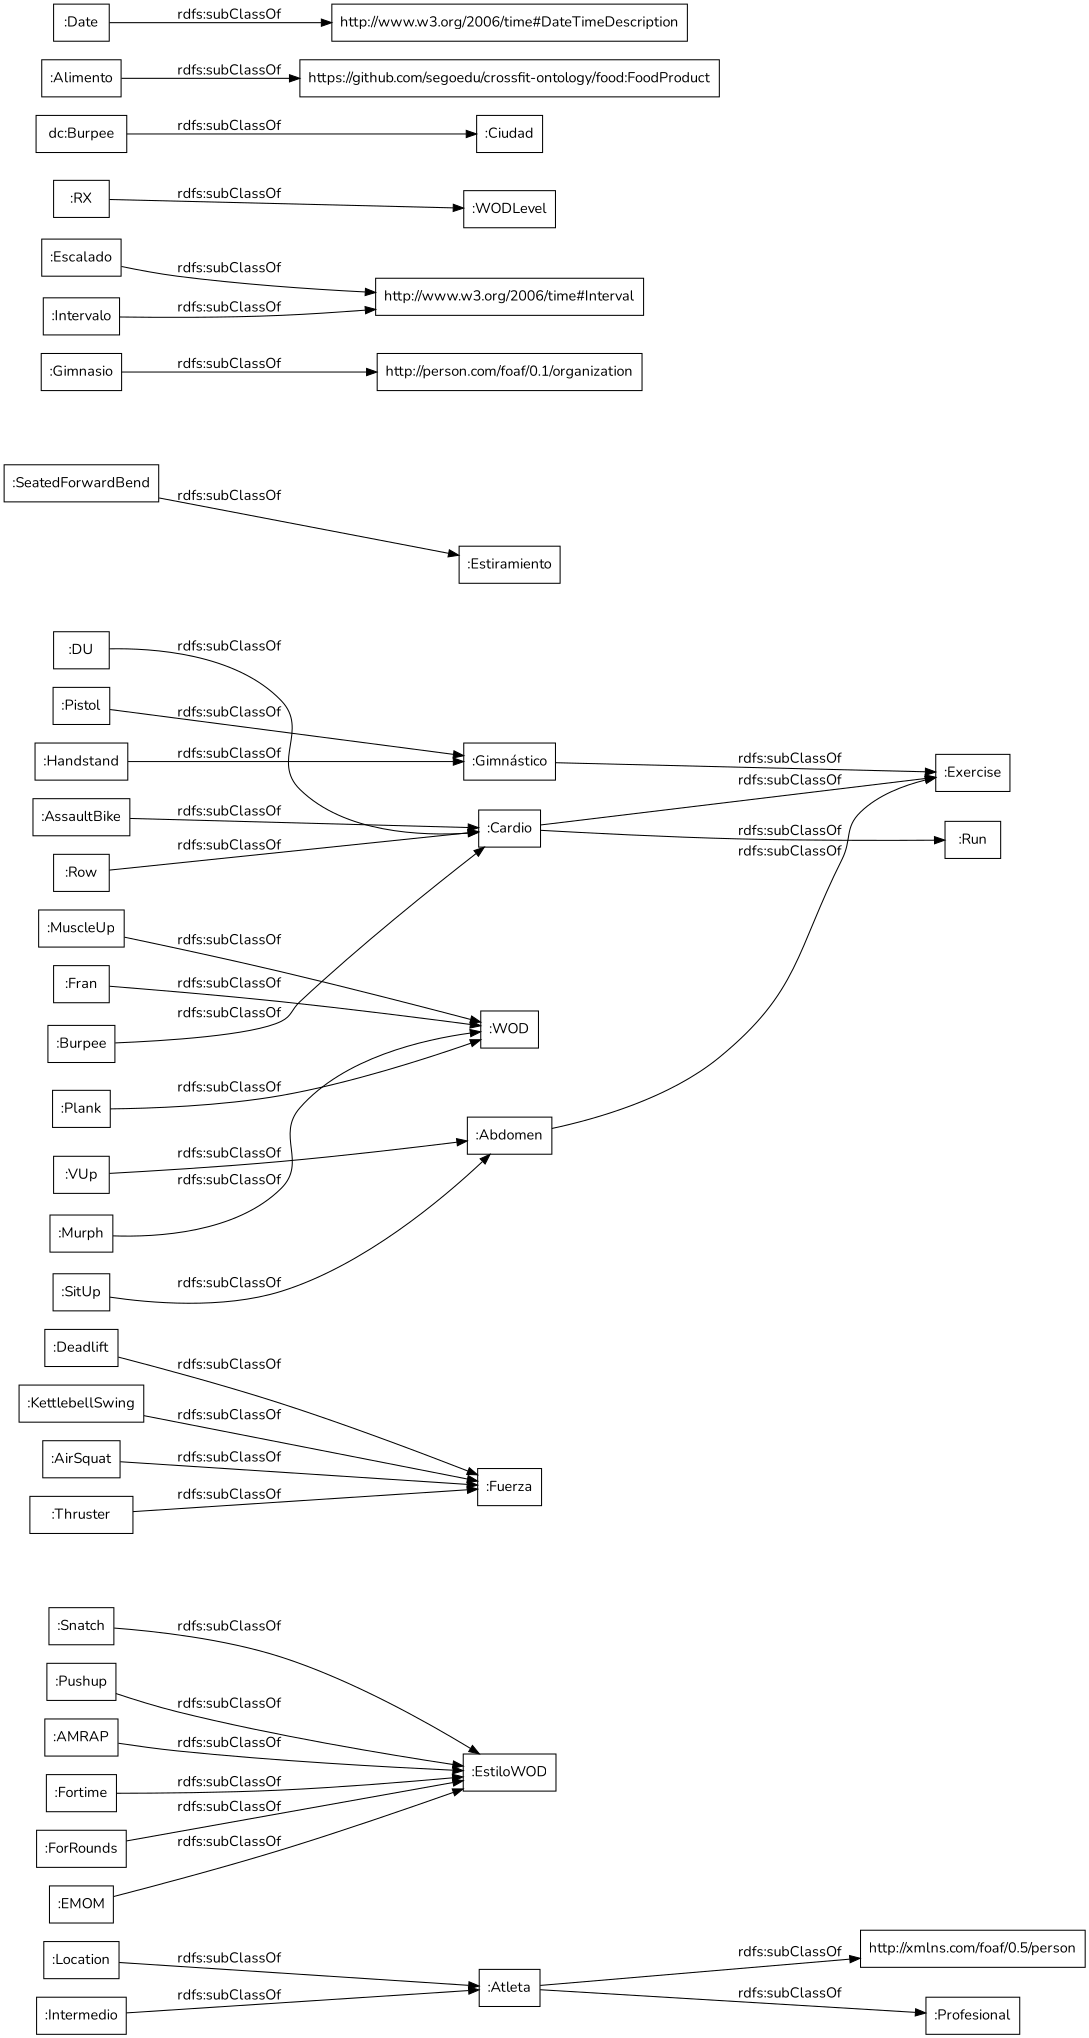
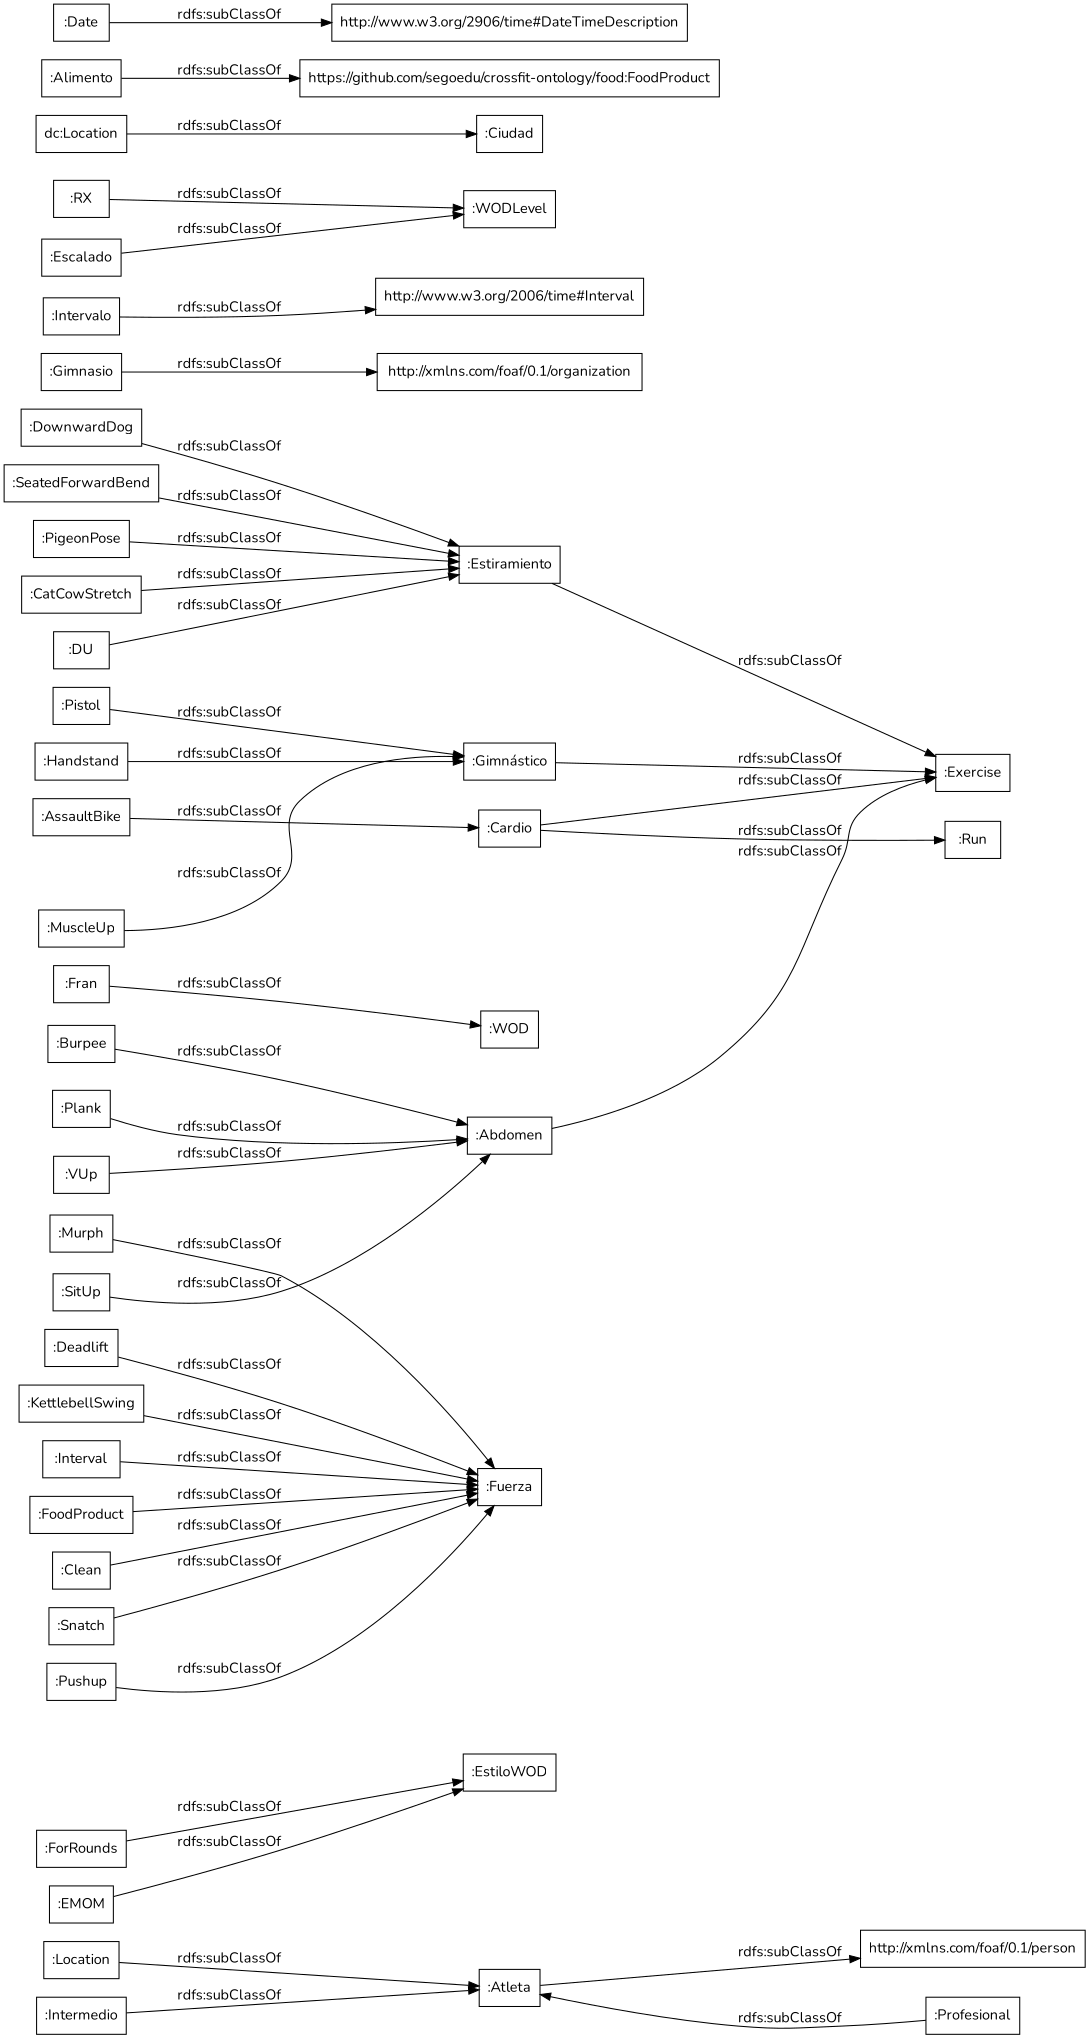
  digraph {
    fontname=Nunito
    rankdir=LR
    node [color=black fontname=Nunito shape=rectangle]
    edge [fontname=Nunito]
    ":Atleta"
-   "http://xmlns.com/foaf/0.1/person" [label="http://xmlns.com/foaf/0.5/person"]
+   "http://xmlns.com/foaf/0.1/person"
    ":Handstand"
    ":Gimnástico"
    ":Exercise"
    ":Murph"
    ":WOD"
-   ":Thruster"
+   ":Thruster" [label=":FoodProduct"]
    ":Fuerza"
    ":MuscleUp"
    ":Gimnasio"
-   "http://xmlns.com/foaf/0.1/organization" [label="http://person.com/foaf/0.1/organization"]
-   ":Fortime"
+   "http://xmlns.com/foaf/0.1/organization"
    ":EstiloWOD"
    ":Snatch"
+   ":Clean"
    ":ForRounds"
    ":Deadlift"
    ":Fran"
    ":EMOM"
    ":VUp"
    ":Abdomen"
+   ":PigeonPose"
    ":Estiramiento"
    ":RX"
    ":WODLevel"
+   ":CatCowStretch"
    ":KettlebellSwing"
    ":Pushup"
    ":SitUp"
-   ":AMRAP"
-   "dc:Location" [label="dc:Burpee"]
+   "dc:Location"
    ":Ciudad"
    n34 [label=":Location"]
    ":Cardio"
    ":Run"
    ":DU"
    ":Alimento"
    "https://github.com/segoedu/crossfit-ontology/food:FoodProduct"
    ":Intervalo"
    "http://www.w3.org/2006/time#Interval"
    ":Escalado"
    ":SeatedForwardBend"
    ":AssaultBike"
    ":Plank"
    ":Burpee"
-   ":AirSquat"
+   ":AirSquat" [label=":Interval"]
    ":Profesional"
    ":Intermedio"
    ":Date"
-   "http://www.w3.org/2006/time#DateTimeDescription"
-   ":Row"
+   "http://www.w3.org/2006/time#DateTimeDescription" [label="http://www.w3.org/2906/time#DateTimeDescription"]
    ":Pistol"
+   ":DownwardDog"
    ":Atleta" -> "http://xmlns.com/foaf/0.1/person" [label="rdfs:subClassOf"]
    ":Handstand" -> ":Gimnástico" [label="rdfs:subClassOf"]
    ":Gimnástico" -> ":Exercise" [label="rdfs:subClassOf"]
-   ":Murph" -> ":WOD" [label="rdfs:subClassOf"]
+   ":Murph" -> ":Fuerza" [label="rdfs:subClassOf"]
    ":Thruster" -> ":Fuerza" [label="rdfs:subClassOf"]
-   ":MuscleUp" -> ":WOD" [label="rdfs:subClassOf"]
+   ":MuscleUp" -> ":Gimnástico" [label="rdfs:subClassOf"]
    ":Gimnasio" -> "http://xmlns.com/foaf/0.1/organization" [label="rdfs:subClassOf"]
-   ":Fortime" -> ":EstiloWOD" [label="rdfs:subClassOf"]
-   ":Snatch" -> ":EstiloWOD" [label="rdfs:subClassOf"]
+   ":Snatch" -> ":Fuerza" [label="rdfs:subClassOf"]
+   ":Clean" -> ":Fuerza" [label="rdfs:subClassOf"]
    ":ForRounds" -> ":EstiloWOD" [label="rdfs:subClassOf"]
    ":Deadlift" -> ":Fuerza" [label="rdfs:subClassOf"]
    ":Fran" -> ":WOD" [label="rdfs:subClassOf"]
    ":EMOM" -> ":EstiloWOD" [label="rdfs:subClassOf"]
    ":VUp" -> ":Abdomen" [label="rdfs:subClassOf"]
    ":Abdomen" -> ":Exercise" [label="rdfs:subClassOf"]
+   ":PigeonPose" -> ":Estiramiento" [label="rdfs:subClassOf"]
+   ":Estiramiento" -> ":Exercise" [label="rdfs:subClassOf"]
    ":RX" -> ":WODLevel" [label="rdfs:subClassOf"]
+   ":CatCowStretch" -> ":Estiramiento" [label="rdfs:subClassOf"]
    ":KettlebellSwing" -> ":Fuerza" [label="rdfs:subClassOf"]
-   ":Pushup" -> ":EstiloWOD" [label="rdfs:subClassOf"]
+   ":Pushup" -> ":Fuerza" [label="rdfs:subClassOf"]
    ":SitUp" -> ":Abdomen" [label="rdfs:subClassOf"]
-   ":AMRAP" -> ":EstiloWOD" [label="rdfs:subClassOf"]
    "dc:Location" -> ":Ciudad" [label="rdfs:subClassOf"]
    n34 -> ":Atleta" [label="rdfs:subClassOf"]
    ":Cardio" -> ":Exercise" [label="rdfs:subClassOf"]
    ":Cardio" -> ":Run" [label="rdfs:subClassOf"]
-   ":DU" -> ":Cardio" [label="rdfs:subClassOf"]
+   ":DU" -> ":Estiramiento" [label="rdfs:subClassOf"]
    ":Alimento" -> "https://github.com/segoedu/crossfit-ontology/food:FoodProduct" [label="rdfs:subClassOf"]
    ":Intervalo" -> "http://www.w3.org/2006/time#Interval" [label="rdfs:subClassOf"]
-   ":Escalado" -> "http://www.w3.org/2006/time#Interval" [label="rdfs:subClassOf"]
+   ":Escalado" -> ":WODLevel" [label="rdfs:subClassOf"]
    ":SeatedForwardBend" -> ":Estiramiento" [label="rdfs:subClassOf"]
    ":AssaultBike" -> ":Cardio" [label="rdfs:subClassOf"]
-   ":Plank" -> ":WOD" [label="rdfs:subClassOf"]
-   ":Burpee" -> ":Cardio" [label="rdfs:subClassOf"]
+   ":Plank" -> ":Abdomen" [label="rdfs:subClassOf"]
+   ":Burpee" -> ":Abdomen" [label="rdfs:subClassOf"]
    ":AirSquat" -> ":Fuerza" [label="rdfs:subClassOf"]
-   ":Atleta" -> ":Profesional" [label="rdfs:subClassOf"]
+   ":Profesional" -> ":Atleta" [label="rdfs:subClassOf"]
    ":Intermedio" -> ":Atleta" [label="rdfs:subClassOf"]
    ":Date" -> "http://www.w3.org/2006/time#DateTimeDescription" [label="rdfs:subClassOf"]
-   ":Row" -> ":Cardio" [label="rdfs:subClassOf"]
    ":Pistol" -> ":Gimnástico" [label="rdfs:subClassOf"]
+   ":DownwardDog" -> ":Estiramiento" [label="rdfs:subClassOf"]
  }
